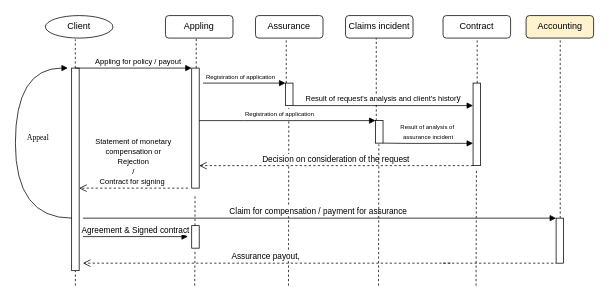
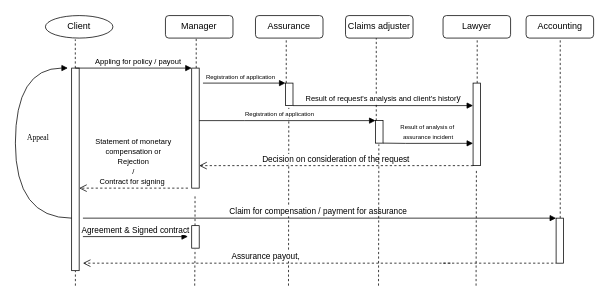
  <mxCell id="0" />
  <mxCell id="1" parent="0" />
  <mxCell id="2" value="Client" style="ellipse;whiteSpace=wrap;html=1;" vertex="1" parent="1"><mxGeometry y="20" width="90" height="30" as="geometry" x="60" /></mxCell>
- <mxCell id="3" value="Appling" style="rounded=1;whiteSpace=wrap;html=1;" vertex="1" parent="1"><mxGeometry x="220" y="20" width="90" height="30" as="geometry" /></mxCell>
+ <mxCell id="3" value="Manager" style="rounded=1;whiteSpace=wrap;html=1;" vertex="1" parent="1"><mxGeometry x="220" y="20" width="90" height="30" as="geometry" /></mxCell>
  <mxCell id="4" value="Assurance" style="rounded=1;whiteSpace=wrap;html=1;" vertex="1" parent="1"><mxGeometry x="340" y="20" width="90" height="30" as="geometry" /></mxCell>
- <mxCell id="5" value="Accounting" style="rounded=1;whiteSpace=wrap;html=1;fillColor=#fff2cc;" vertex="1" parent="1"><mxGeometry x="700.67" y="20" width="90" height="30" as="geometry" /></mxCell>
- <mxCell id="6" value="Contract" style="rounded=1;whiteSpace=wrap;html=1;" vertex="1" parent="1"><mxGeometry x="590" y="20" width="90" height="30" as="geometry" /></mxCell>
+ <mxCell id="5" value="Accounting" style="rounded=1;whiteSpace=wrap;html=1;" vertex="1" parent="1"><mxGeometry x="700.67" y="20" width="90" height="30" as="geometry" /></mxCell>
+ <mxCell id="6" value="Lawyer" style="rounded=1;whiteSpace=wrap;html=1;" vertex="1" parent="1"><mxGeometry x="590" y="20" width="90" height="30" as="geometry" /></mxCell>
  <mxCell id="7" value="" style="endArrow=none;dashed=1;html=1;rounded=0;entryX=0.443;entryY=1.056;entryDx=0;entryDy=0;entryPerimeter=0;" edge="1" parent="1" source="13" target="2"><mxGeometry width="50" height="50" relative="1" as="geometry"><mxPoint x="99" y="590" as="sourcePoint" /><mxPoint x="100" y="155" as="targetPoint" /></mxGeometry></mxCell>
  <mxCell id="8" value="" style="endArrow=none;dashed=1;html=1;rounded=0;entryX=0.443;entryY=1.056;entryDx=0;entryDy=0;entryPerimeter=0;" edge="1" parent="1" source="15"><mxGeometry width="50" height="50" relative="1" as="geometry"><mxPoint x="260" y="588.32" as="sourcePoint" /><mxPoint x="261" y="50.32" as="targetPoint" /></mxGeometry></mxCell>
  <mxCell id="9" value="" style="endArrow=none;dashed=1;html=1;rounded=0;entryX=0.443;entryY=1.056;entryDx=0;entryDy=0;entryPerimeter=0;" edge="1" parent="1" source="18"><mxGeometry width="50" height="50" relative="1" as="geometry"><mxPoint x="380" y="588" as="sourcePoint" /><mxPoint x="381" y="50" as="targetPoint" /></mxGeometry></mxCell>
  <mxCell id="10" value="" style="endArrow=none;dashed=1;html=1;rounded=0;entryX=0.443;entryY=1.056;entryDx=0;entryDy=0;entryPerimeter=0;" edge="1" parent="1" source="26"><mxGeometry width="50" height="50" relative="1" as="geometry"><mxPoint x="745.17" y="588" as="sourcePoint" /><mxPoint x="746.17" y="50" as="targetPoint" /></mxGeometry></mxCell>
  <mxCell id="11" value="" style="endArrow=none;dashed=1;html=1;rounded=0;entryX=0.443;entryY=1.056;entryDx=0;entryDy=0;entryPerimeter=0;" edge="1" parent="1" source="21"><mxGeometry width="50" height="50" relative="1" as="geometry"><mxPoint x="634.5" y="588" as="sourcePoint" /><mxPoint x="635.5" y="50" as="targetPoint" /></mxGeometry></mxCell>
  <mxCell id="12" value="" style="endArrow=none;dashed=1;html=1;rounded=0;" edge="1" parent="1" target="13"><mxGeometry width="50" height="50" relative="1" as="geometry"><mxPoint x="100" y="380" as="sourcePoint" /><mxPoint x="140" y="52" as="targetPoint" /></mxGeometry></mxCell>
  <mxCell id="13" value="" style="html=1;points=[[0,0,0,0,5],[0,1,0,0,-5],[1,0,0,0,5],[1,1,0,0,-5]];perimeter=orthogonalPerimeter;outlineConnect=0;targetShapes=umlLifeline;portConstraint=eastwest;newEdgeStyle={&quot;curved&quot;:0,&quot;rounded&quot;:0};" vertex="1" parent="1"><mxGeometry x="95" y="90" width="10" height="270" as="geometry" /></mxCell>
  <mxCell id="14" value="" style="endArrow=none;dashed=1;html=1;rounded=0;entryX=0.443;entryY=1.056;entryDx=0;entryDy=0;entryPerimeter=0;" edge="1" parent="1" source="37" target="15"><mxGeometry width="50" height="50" relative="1" as="geometry"><mxPoint x="259" y="380" as="sourcePoint" /><mxPoint x="261" y="50.32" as="targetPoint" /></mxGeometry></mxCell>
  <mxCell id="15" value="" style="html=1;points=[[0,0,0,0,5],[0,1,0,0,-5],[1,0,0,0,5],[1,1,0,0,-5]];perimeter=orthogonalPerimeter;outlineConnect=0;targetShapes=umlLifeline;portConstraint=eastwest;newEdgeStyle={&quot;curved&quot;:0,&quot;rounded&quot;:0};" vertex="1" parent="1"><mxGeometry x="255" y="90" width="10" height="160" as="geometry" /></mxCell>
  <mxCell id="16" value="&lt;font style=&quot;font-size: 10px;&quot;&gt;&amp;nbsp; Appling for policy / payout&lt;/font&gt;" style="html=1;verticalAlign=bottom;endArrow=block;curved=0;rounded=0;" edge="1" parent="1" target="15"><mxGeometry x="0.043" width="80" relative="1" as="geometry"><mxPoint x="100" y="90" as="sourcePoint" /><mxPoint x="220" y="90" as="targetPoint" /><mxPoint as="offset" /></mxGeometry></mxCell>
  <mxCell id="17" value="" style="endArrow=none;dashed=1;html=1;rounded=0;entryX=0.443;entryY=1.056;entryDx=0;entryDy=0;entryPerimeter=0;" edge="1" parent="1" target="18"><mxGeometry width="50" height="50" relative="1" as="geometry"><mxPoint x="384" y="380" as="sourcePoint" /><mxPoint x="381" y="50" as="targetPoint" /></mxGeometry></mxCell>
  <mxCell id="18" value="" style="html=1;points=[[0,0,0,0,5],[0,1,0,0,-5],[1,0,0,0,5],[1,1,0,0,-5]];perimeter=orthogonalPerimeter;outlineConnect=0;targetShapes=umlLifeline;portConstraint=eastwest;newEdgeStyle={&quot;curved&quot;:0,&quot;rounded&quot;:0};" vertex="1" parent="1"><mxGeometry x="380" y="110" width="10" height="30" as="geometry" /></mxCell>
  <mxCell id="19" value="&lt;font style=&quot;font-size: 8px;&quot;&gt;Registration of application&lt;/font&gt;" style="html=1;verticalAlign=bottom;endArrow=block;curved=0;rounded=0;" edge="1" parent="1"><mxGeometry x="-0.091" width="80" relative="1" as="geometry"><mxPoint x="270" y="110" as="sourcePoint" /><mxPoint x="380" y="110" as="targetPoint" /><mxPoint as="offset" /></mxGeometry></mxCell>
  <mxCell id="20" value="" style="endArrow=none;dashed=1;html=1;rounded=0;entryX=0.443;entryY=1.056;entryDx=0;entryDy=0;entryPerimeter=0;" edge="1" parent="1" target="21"><mxGeometry width="50" height="50" relative="1" as="geometry"><mxPoint x="634" y="380" as="sourcePoint" /><mxPoint x="635.5" y="50" as="targetPoint" /></mxGeometry></mxCell>
  <mxCell id="21" value="" style="html=1;points=[[0,0,0,0,5],[0,1,0,0,-5],[1,0,0,0,5],[1,1,0,0,-5]];perimeter=orthogonalPerimeter;outlineConnect=0;targetShapes=umlLifeline;portConstraint=eastwest;newEdgeStyle={&quot;curved&quot;:0,&quot;rounded&quot;:0};" vertex="1" parent="1"><mxGeometry x="630" y="110" width="10" height="110" as="geometry" /></mxCell>
  <mxCell id="22" value="&lt;span style=&quot;font-size: 8px;&quot;&gt;Result of analysis of&amp;nbsp;&lt;/span&gt;&lt;div&gt;&lt;span style=&quot;font-size: 8px;&quot;&gt;assurance incident&lt;/span&gt;&lt;/div&gt;" style="html=1;verticalAlign=bottom;endArrow=block;curved=0;rounded=0;exitX=0.933;exitY=1.029;exitDx=0;exitDy=0;exitPerimeter=0;entryX=0;entryY=0.545;entryDx=0;entryDy=0;entryPerimeter=0;" edge="1" parent="1"><mxGeometry width="80" relative="1" as="geometry"><mxPoint x="510" y="190" as="sourcePoint" /><mxPoint x="630" y="190.29" as="targetPoint" /><Array as="points"><mxPoint x="540" y="190.34" /></Array><mxPoint as="offset" /></mxGeometry></mxCell>
  <mxCell id="23" value="Decision on consideration of the request" style="html=1;verticalAlign=bottom;endArrow=open;dashed=1;endSize=8;curved=0;rounded=0;" edge="1" parent="1" source="21"><mxGeometry relative="1" as="geometry"><mxPoint x="490" y="220" as="sourcePoint" /><mxPoint x="265" y="220" as="targetPoint" /><Array as="points"><mxPoint x="430" y="220" /></Array></mxGeometry></mxCell>
  <mxCell id="24" value="&lt;font style=&quot;font-size: 10px;&quot;&gt;Statement of monetary&lt;/font&gt;&lt;div&gt;&lt;font style=&quot;font-size: 10px;&quot;&gt;&amp;nbsp;compensation or&amp;nbsp;&lt;/font&gt;&lt;div&gt;&lt;font style=&quot;font-size: 10px;&quot;&gt;Rejection &lt;br&gt;/&lt;br&gt;Contract for signing&amp;nbsp;&lt;/font&gt;&lt;/div&gt;&lt;/div&gt;" style="html=1;verticalAlign=bottom;endArrow=open;dashed=1;endSize=8;curved=0;rounded=0;" edge="1" parent="1" target="13"><mxGeometry relative="1" as="geometry"><mxPoint x="250" y="250" as="sourcePoint" /><mxPoint x="170" y="250" as="targetPoint" /></mxGeometry></mxCell>
  <mxCell id="25" value="" style="endArrow=none;dashed=1;html=1;rounded=0;" edge="1" parent="1" target="26"><mxGeometry width="50" height="50" relative="1" as="geometry"><mxPoint x="590" y="350" as="sourcePoint" /><mxPoint x="815.5" y="50" as="targetPoint" /></mxGeometry></mxCell>
  <mxCell id="26" value="" style="html=1;points=[[0,0,0,0,5],[0,1,0,0,-5],[1,0,0,0,5],[1,1,0,0,-5]];perimeter=orthogonalPerimeter;outlineConnect=0;targetShapes=umlLifeline;portConstraint=eastwest;newEdgeStyle={&quot;curved&quot;:0,&quot;rounded&quot;:0};" vertex="1" parent="1"><mxGeometry x="740.67" y="290" width="10" height="60" as="geometry" /></mxCell>
  <mxCell id="27" value="Assurance payout,&amp;nbsp;" style="html=1;verticalAlign=bottom;endArrow=open;dashed=1;endSize=8;curved=0;rounded=0;" edge="1" parent="1"><mxGeometry relative="1" as="geometry"><mxPoint x="600" y="350" as="sourcePoint" /><mxPoint x="110" y="350" as="targetPoint" /></mxGeometry></mxCell>
  <mxCell id="28" value="&lt;span style=&quot;font-size: 10px;&quot;&gt;Appeal&lt;/span&gt;" style="html=1;verticalAlign=bottom;endArrow=block;labelBackgroundColor=none;fontFamily=Verdana;fontSize=12;elbow=vertical;edgeStyle=orthogonalEdgeStyle;curved=1;" edge="1" parent="1" source="13"><mxGeometry x="0.001" y="-30" relative="1" as="geometry"><mxPoint x="95" y="295.13" as="sourcePoint" /><mxPoint x="90" y="89.95" as="targetPoint" /><Array as="points"><mxPoint x="20" y="290" /><mxPoint x="20" y="90" /></Array><mxPoint as="offset" /></mxGeometry></mxCell>
  <mxCell id="29" value="Claim for compensation / payment for assurance&amp;nbsp;" style="html=1;verticalAlign=bottom;endArrow=block;curved=0;rounded=0;" edge="1" parent="1" target="26"><mxGeometry width="80" relative="1" as="geometry"><mxPoint x="110" y="290" as="sourcePoint" /><mxPoint x="600" y="290" as="targetPoint" /></mxGeometry></mxCell>
  <mxCell id="30" value="" style="endArrow=none;dashed=1;html=1;rounded=0;entryX=0.443;entryY=1.056;entryDx=0;entryDy=0;entryPerimeter=0;" edge="1" source="33" parent="1"><mxGeometry width="50" height="50" relative="1" as="geometry"><mxPoint x="500" y="588" as="sourcePoint" /><mxPoint x="501" y="50" as="targetPoint" /></mxGeometry></mxCell>
  <mxCell id="31" value="" style="endArrow=none;dashed=1;html=1;rounded=0;entryX=0.443;entryY=1.056;entryDx=0;entryDy=0;entryPerimeter=0;" edge="1" target="33" parent="1"><mxGeometry width="50" height="50" relative="1" as="geometry"><mxPoint x="504" y="380" as="sourcePoint" /><mxPoint x="501" y="50" as="targetPoint" /></mxGeometry></mxCell>
- <mxCell id="32" value="Сlaims incident" style="rounded=1;whiteSpace=wrap;html=1;" vertex="1" parent="1"><mxGeometry x="460" y="20" width="90" height="30" as="geometry" /></mxCell>
+ <mxCell id="32" value="Сlaims adjuster" style="rounded=1;whiteSpace=wrap;html=1;" vertex="1" parent="1"><mxGeometry x="460" y="20" width="90" height="30" as="geometry" /></mxCell>
  <mxCell id="33" value="" style="html=1;points=[[0,0,0,0,5],[0,1,0,0,-5],[1,0,0,0,5],[1,1,0,0,-5]];perimeter=orthogonalPerimeter;outlineConnect=0;targetShapes=umlLifeline;portConstraint=eastwest;newEdgeStyle={&quot;curved&quot;:0,&quot;rounded&quot;:0};" vertex="1" parent="1"><mxGeometry x="500" y="160" width="10" height="30" as="geometry" /></mxCell>
  <mxCell id="34" value="&lt;font style=&quot;font-size: 8px;&quot;&gt;Registration of application&lt;/font&gt;" style="html=1;verticalAlign=bottom;endArrow=block;curved=0;rounded=0;" edge="1" parent="1"><mxGeometry x="-0.091" width="80" relative="1" as="geometry"><mxPoint x="265" y="160" as="sourcePoint" /><mxPoint x="500" y="160" as="targetPoint" /><Array as="points"><mxPoint x="325" y="160" /></Array><mxPoint as="offset" /></mxGeometry></mxCell>
  <mxCell id="35" value="&lt;font style=&quot;font-size: 10px;&quot;&gt;Result of request's analysis and client's histor&lt;/font&gt;y" style="html=1;verticalAlign=bottom;endArrow=block;curved=0;rounded=0;" edge="1" parent="1" target="21"><mxGeometry width="80" relative="1" as="geometry"><mxPoint x="390" y="140" as="sourcePoint" /><mxPoint x="470" y="140" as="targetPoint" /></mxGeometry></mxCell>
  <mxCell id="36" value="" style="endArrow=none;dashed=1;html=1;rounded=0;entryX=0.443;entryY=1.056;entryDx=0;entryDy=0;entryPerimeter=0;" edge="1" parent="1" target="37"><mxGeometry width="50" height="50" relative="1" as="geometry"><mxPoint x="259" y="380" as="sourcePoint" /><mxPoint x="259" y="259" as="targetPoint" /></mxGeometry></mxCell>
  <mxCell id="37" value="" style="html=1;points=[[0,0,0,0,5],[0,1,0,0,-5],[1,0,0,0,5],[1,1,0,0,-5]];perimeter=orthogonalPerimeter;outlineConnect=0;targetShapes=umlLifeline;portConstraint=eastwest;newEdgeStyle={&quot;curved&quot;:0,&quot;rounded&quot;:0};" vertex="1" parent="1"><mxGeometry x="255" y="300" width="10" height="30" as="geometry" /></mxCell>
  <mxCell id="38" value="Agreement &amp;amp; Signed contract" style="html=1;verticalAlign=bottom;endArrow=block;curved=0;rounded=0;" edge="1" parent="1"><mxGeometry width="80" relative="1" as="geometry"><mxPoint x="110" y="314.58" as="sourcePoint" /><mxPoint x="250" y="314.58" as="targetPoint" /></mxGeometry></mxCell>
